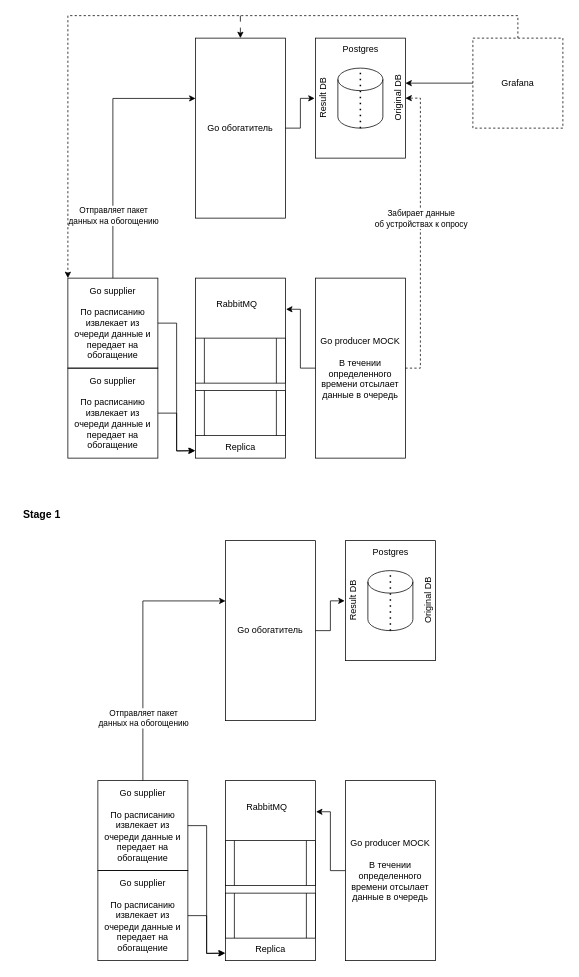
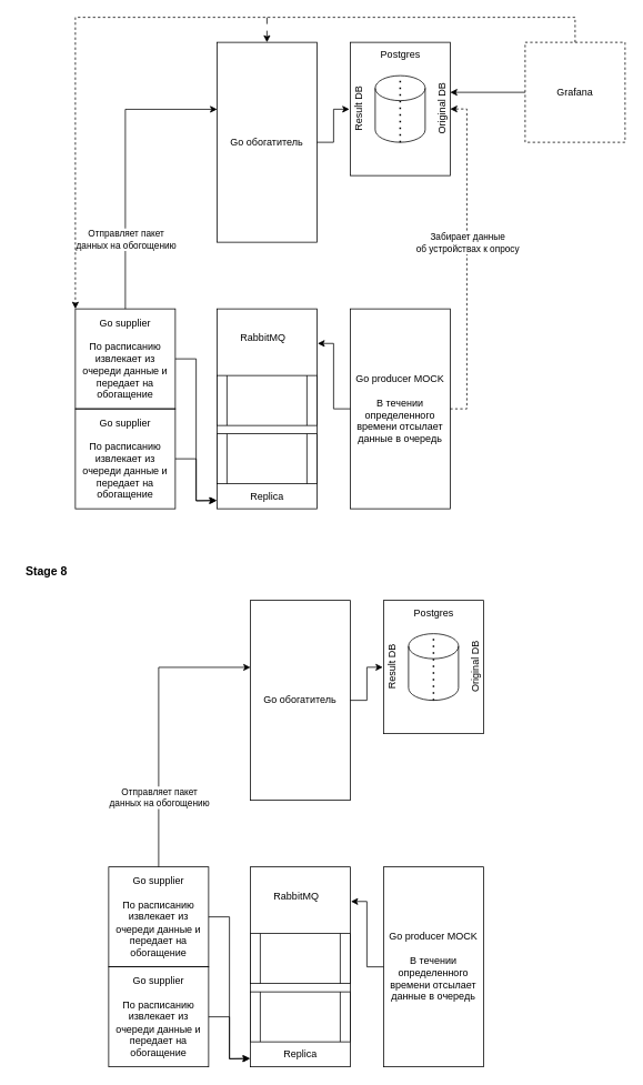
  <mxCell id="0" />
  <mxCell id="1" parent="0" />
  <mxCell id="2" value="" style="shape=cylinder3;whiteSpace=wrap;html=1;boundedLbl=1;backgroundOutline=1;size=15;movable=1;resizable=1;rotatable=1;deletable=1;editable=1;locked=0;connectable=1;" vertex="1" parent="1"><mxGeometry x="450" y="90" width="60" height="80" as="geometry" /></mxCell>
  <mxCell id="3" value="" style="endArrow=none;dashed=1;html=1;dashPattern=1 3;strokeWidth=2;rounded=0;entryX=0.5;entryY=0;entryDx=0;entryDy=0;entryPerimeter=0;movable=1;resizable=1;rotatable=1;deletable=1;editable=1;locked=0;connectable=1;" edge="1" parent="1" target="2"><mxGeometry width="50" height="50" relative="1" as="geometry"><mxPoint x="480" y="170" as="sourcePoint" /><mxPoint x="530" y="260" as="targetPoint" /></mxGeometry></mxCell>
  <mxCell id="4" value="Original DB" style="text;html=1;align=center;verticalAlign=middle;resizable=1;points=[];autosize=1;strokeColor=none;fillColor=none;rotation=-90;movable=1;rotatable=1;deletable=1;editable=1;locked=0;connectable=1;" vertex="1" parent="1"><mxGeometry x="490" y="115" width="80" height="30" as="geometry" /></mxCell>
  <mxCell id="5" value="Result DB" style="text;html=1;align=center;verticalAlign=middle;resizable=1;points=[];autosize=1;strokeColor=none;fillColor=none;rotation=-90;movable=1;rotatable=1;deletable=1;editable=1;locked=0;connectable=1;" vertex="1" parent="1"><mxGeometry x="390" y="115" width="80" height="30" as="geometry" /></mxCell>
  <mxCell id="6" value="Postgres" style="text;html=1;align=center;verticalAlign=middle;resizable=1;points=[];autosize=1;strokeColor=none;fillColor=none;movable=1;rotatable=1;deletable=1;editable=1;locked=0;connectable=1;" vertex="1" parent="1"><mxGeometry x="445" y="50" width="70" height="30" as="geometry" /></mxCell>
  <mxCell id="7" value="" style="rounded=0;whiteSpace=wrap;html=1;fillColor=none;movable=1;resizable=1;rotatable=1;deletable=1;editable=1;locked=0;connectable=1;" vertex="1" parent="1"><mxGeometry x="420" y="50" width="120" height="160" as="geometry" /></mxCell>
  <mxCell id="8" value="" style="rounded=0;whiteSpace=wrap;html=1;fillColor=none;" vertex="1" parent="1"><mxGeometry x="260" y="370" width="120" height="240" as="geometry" /></mxCell>
  <mxCell id="9" value="" style="shape=process;whiteSpace=wrap;html=1;backgroundOutline=1;" vertex="1" parent="1"><mxGeometry x="260" y="450" width="120" height="60" as="geometry" /></mxCell>
  <mxCell id="10" value="" style="shape=process;whiteSpace=wrap;html=1;backgroundOutline=1;" vertex="1" parent="1"><mxGeometry x="260" y="520" width="120" height="60" as="geometry" /></mxCell>
  <mxCell id="11" value="Replica" style="text;html=1;align=center;verticalAlign=middle;resizable=0;points=[];autosize=1;strokeColor=none;fillColor=none;" vertex="1" parent="1"><mxGeometry x="290" y="580" width="60" height="30" as="geometry" /></mxCell>
  <mxCell id="12" value="RabbitMQ" style="text;html=1;align=center;verticalAlign=middle;resizable=0;points=[];autosize=1;strokeColor=none;fillColor=none;" vertex="1" parent="1"><mxGeometry x="275" y="390" width="80" height="30" as="geometry" /></mxCell>
  <mxCell id="13" style="edgeStyle=orthogonalEdgeStyle;rounded=0;orthogonalLoop=1;jettySize=auto;html=1;entryX=1;entryY=0.5;entryDx=0;entryDy=0;exitX=1;exitY=0.5;exitDx=0;exitDy=0;dashed=1;" edge="1" parent="1" source="16" target="7"><mxGeometry relative="1" as="geometry" /></mxCell>
  <mxCell id="14" value="Забирает данные &lt;br&gt;об устройствах к опросу" style="edgeLabel;html=1;align=center;verticalAlign=middle;resizable=0;points=[];" connectable="0" vertex="1" parent="13"><mxGeometry x="0.294" relative="1" as="geometry"><mxPoint y="39" as="offset" /></mxGeometry></mxCell>
  <mxCell id="15" style="edgeStyle=orthogonalEdgeStyle;rounded=0;orthogonalLoop=1;jettySize=auto;html=1;entryX=1.007;entryY=0.173;entryDx=0;entryDy=0;entryPerimeter=0;" edge="1" parent="1" source="16" target="8"><mxGeometry relative="1" as="geometry" /></mxCell>
  <mxCell id="16" value="Go producer MOCK&lt;br&gt;&lt;br&gt;В течении определенного времени отсылает данные в очередь" style="rounded=0;whiteSpace=wrap;html=1;fillColor=none;" vertex="1" parent="1"><mxGeometry x="420" y="370" width="120" height="240" as="geometry" /></mxCell>
  <mxCell id="17" style="edgeStyle=orthogonalEdgeStyle;rounded=0;orthogonalLoop=1;jettySize=auto;html=1;entryX=-0.008;entryY=0.502;entryDx=0;entryDy=0;entryPerimeter=0;" edge="1" parent="1" source="18" target="7"><mxGeometry relative="1" as="geometry" /></mxCell>
  <mxCell id="18" value="Go обогатитель" style="rounded=0;whiteSpace=wrap;html=1;fillColor=none;" vertex="1" parent="1"><mxGeometry x="260" y="50" width="120" height="240" as="geometry" /></mxCell>
  <mxCell id="19" style="edgeStyle=orthogonalEdgeStyle;rounded=0;orthogonalLoop=1;jettySize=auto;html=1;entryX=-0.009;entryY=0.959;entryDx=0;entryDy=0;entryPerimeter=0;" edge="1" parent="1" source="22" target="8"><mxGeometry relative="1" as="geometry"><mxPoint x="240" y="410" as="targetPoint" /></mxGeometry></mxCell>
  <mxCell id="20" style="edgeStyle=orthogonalEdgeStyle;rounded=0;orthogonalLoop=1;jettySize=auto;html=1;entryX=0.002;entryY=0.335;entryDx=0;entryDy=0;entryPerimeter=0;exitX=0.5;exitY=0;exitDx=0;exitDy=0;" edge="1" parent="1" source="22" target="18"><mxGeometry relative="1" as="geometry"><mxPoint x="160" y="130" as="targetPoint" /></mxGeometry></mxCell>
  <mxCell id="21" value="Отправляет пакет &lt;br&gt;данных на обогощению" style="edgeLabel;html=1;align=center;verticalAlign=middle;resizable=0;points=[];" connectable="0" vertex="1" parent="20"><mxGeometry x="-0.118" y="2" relative="1" as="geometry"><mxPoint x="2" y="70" as="offset" /></mxGeometry></mxCell>
  <mxCell id="22" value="Go supplier&lt;br&gt;&lt;br&gt;По расписанию извлекает из очереди данные и передает на обогащение" style="rounded=0;whiteSpace=wrap;html=1;fillColor=none;" vertex="1" parent="1"><mxGeometry x="90" y="370" width="120" height="120" as="geometry" /></mxCell>
  <mxCell id="23" style="edgeStyle=orthogonalEdgeStyle;rounded=0;orthogonalLoop=1;jettySize=auto;html=1;exitX=1;exitY=0.5;exitDx=0;exitDy=0;" edge="1" parent="1" source="24"><mxGeometry relative="1" as="geometry"><mxPoint x="260" y="600" as="targetPoint" /></mxGeometry></mxCell>
  <mxCell id="24" value="Go supplier&lt;br&gt;&lt;br&gt;По расписанию извлекает из очереди данные и передает на обогащение" style="rounded=0;whiteSpace=wrap;html=1;fillColor=none;" vertex="1" parent="1"><mxGeometry x="90" y="490" width="120" height="120" as="geometry" /></mxCell>
  <mxCell id="25" style="edgeStyle=orthogonalEdgeStyle;rounded=0;orthogonalLoop=1;jettySize=auto;html=1;entryX=1;entryY=0.375;entryDx=0;entryDy=0;entryPerimeter=0;" edge="1" parent="1" source="27" target="7"><mxGeometry relative="1" as="geometry" /></mxCell>
  <mxCell id="26" style="edgeStyle=orthogonalEdgeStyle;rounded=0;orthogonalLoop=1;jettySize=auto;html=1;dashed=1;" edge="1" parent="1" source="27"><mxGeometry relative="1" as="geometry"><mxPoint x="90" y="370" as="targetPoint" /><Array as="points"><mxPoint x="690" y="20" /><mxPoint x="90" y="20" /></Array></mxGeometry></mxCell>
  <mxCell id="27" value="Grafana" style="rounded=0;whiteSpace=wrap;html=1;fillColor=none;dashed=1;" vertex="1" parent="1"><mxGeometry x="630" y="50" width="120" height="120" as="geometry" /></mxCell>
  <mxCell id="28" value="" style="edgeStyle=none;orthogonalLoop=1;jettySize=auto;html=1;rounded=0;dashed=1;dashPattern=8 8;" edge="1" parent="1" target="18"><mxGeometry width="100" relative="1" as="geometry"><mxPoint x="320" y="20" as="sourcePoint" /><mxPoint x="100" y="190" as="targetPoint" /><Array as="points" /></mxGeometry></mxCell>
  <mxCell id="29" value="" style="shape=cylinder3;whiteSpace=wrap;html=1;boundedLbl=1;backgroundOutline=1;size=15;movable=1;resizable=1;rotatable=1;deletable=1;editable=1;locked=0;connectable=1;" vertex="1" parent="1"><mxGeometry x="490" y="760" width="60" height="80" as="geometry" /></mxCell>
  <mxCell id="30" value="" style="endArrow=none;dashed=1;html=1;dashPattern=1 3;strokeWidth=2;rounded=0;entryX=0.5;entryY=0;entryDx=0;entryDy=0;entryPerimeter=0;movable=1;resizable=1;rotatable=1;deletable=1;editable=1;locked=0;connectable=1;" edge="1" parent="1" target="29"><mxGeometry width="50" height="50" relative="1" as="geometry"><mxPoint x="520" y="840" as="sourcePoint" /><mxPoint x="570" y="930" as="targetPoint" /></mxGeometry></mxCell>
  <mxCell id="31" value="Original DB" style="text;html=1;align=center;verticalAlign=middle;resizable=1;points=[];autosize=1;strokeColor=none;fillColor=none;rotation=-90;movable=1;rotatable=1;deletable=1;editable=1;locked=0;connectable=1;" vertex="1" parent="1"><mxGeometry x="530" y="785" width="80" height="30" as="geometry" /></mxCell>
  <mxCell id="32" value="Result DB" style="text;html=1;align=center;verticalAlign=middle;resizable=1;points=[];autosize=1;strokeColor=none;fillColor=none;rotation=-90;movable=1;rotatable=1;deletable=1;editable=1;locked=0;connectable=1;" vertex="1" parent="1"><mxGeometry x="430" y="785" width="80" height="30" as="geometry" /></mxCell>
  <mxCell id="33" value="Postgres" style="text;html=1;align=center;verticalAlign=middle;resizable=1;points=[];autosize=1;strokeColor=none;fillColor=none;movable=1;rotatable=1;deletable=1;editable=1;locked=0;connectable=1;" vertex="1" parent="1"><mxGeometry x="485" y="720" width="70" height="30" as="geometry" /></mxCell>
  <mxCell id="34" value="" style="rounded=0;whiteSpace=wrap;html=1;fillColor=none;movable=1;resizable=1;rotatable=1;deletable=1;editable=1;locked=0;connectable=1;" vertex="1" parent="1"><mxGeometry x="460" y="720" width="120" height="160" as="geometry" /></mxCell>
  <mxCell id="35" value="" style="rounded=0;whiteSpace=wrap;html=1;fillColor=none;" vertex="1" parent="1"><mxGeometry x="300" y="1040" width="120" height="240" as="geometry" /></mxCell>
  <mxCell id="36" value="" style="shape=process;whiteSpace=wrap;html=1;backgroundOutline=1;" vertex="1" parent="1"><mxGeometry x="300" y="1120" width="120" height="60" as="geometry" /></mxCell>
  <mxCell id="37" value="" style="shape=process;whiteSpace=wrap;html=1;backgroundOutline=1;" vertex="1" parent="1"><mxGeometry x="300" y="1190" width="120" height="60" as="geometry" /></mxCell>
  <mxCell id="38" value="Replica" style="text;html=1;align=center;verticalAlign=middle;resizable=0;points=[];autosize=1;strokeColor=none;fillColor=none;" vertex="1" parent="1"><mxGeometry x="330" y="1250" width="60" height="30" as="geometry" /></mxCell>
  <mxCell id="39" value="RabbitMQ" style="text;html=1;align=center;verticalAlign=middle;resizable=0;points=[];autosize=1;strokeColor=none;fillColor=none;" vertex="1" parent="1"><mxGeometry x="315" y="1060" width="80" height="30" as="geometry" /></mxCell>
  <mxCell id="40" style="edgeStyle=orthogonalEdgeStyle;rounded=0;orthogonalLoop=1;jettySize=auto;html=1;entryX=1.007;entryY=0.173;entryDx=0;entryDy=0;entryPerimeter=0;" edge="1" parent="1" source="41" target="35"><mxGeometry relative="1" as="geometry" /></mxCell>
  <mxCell id="41" value="Go producer MOCK&lt;br&gt;&lt;br&gt;В течении определенного времени отсылает данные в очередь" style="rounded=0;whiteSpace=wrap;html=1;fillColor=none;" vertex="1" parent="1"><mxGeometry x="460" y="1040" width="120" height="240" as="geometry" /></mxCell>
  <mxCell id="42" style="edgeStyle=orthogonalEdgeStyle;rounded=0;orthogonalLoop=1;jettySize=auto;html=1;entryX=-0.008;entryY=0.502;entryDx=0;entryDy=0;entryPerimeter=0;" edge="1" parent="1" source="43" target="34"><mxGeometry relative="1" as="geometry" /></mxCell>
  <mxCell id="43" value="Go обогатитель" style="rounded=0;whiteSpace=wrap;html=1;fillColor=none;" vertex="1" parent="1"><mxGeometry x="300" y="720" width="120" height="240" as="geometry" /></mxCell>
  <mxCell id="44" style="edgeStyle=orthogonalEdgeStyle;rounded=0;orthogonalLoop=1;jettySize=auto;html=1;entryX=-0.009;entryY=0.959;entryDx=0;entryDy=0;entryPerimeter=0;" edge="1" parent="1" source="47" target="35"><mxGeometry relative="1" as="geometry"><mxPoint x="280" y="1080" as="targetPoint" /></mxGeometry></mxCell>
  <mxCell id="45" style="edgeStyle=orthogonalEdgeStyle;rounded=0;orthogonalLoop=1;jettySize=auto;html=1;entryX=0.002;entryY=0.335;entryDx=0;entryDy=0;entryPerimeter=0;exitX=0.5;exitY=0;exitDx=0;exitDy=0;" edge="1" parent="1" source="47" target="43"><mxGeometry relative="1" as="geometry"><mxPoint x="200" y="800" as="targetPoint" /></mxGeometry></mxCell>
  <mxCell id="46" value="Отправляет пакет &lt;br&gt;данных на обогощению" style="edgeLabel;html=1;align=center;verticalAlign=middle;resizable=0;points=[];" connectable="0" vertex="1" parent="45"><mxGeometry x="-0.118" y="2" relative="1" as="geometry"><mxPoint x="2" y="70" as="offset" /></mxGeometry></mxCell>
  <mxCell id="47" value="Go supplier&lt;br&gt;&lt;br&gt;По расписанию извлекает из очереди данные и передает на обогащение" style="rounded=0;whiteSpace=wrap;html=1;fillColor=none;" vertex="1" parent="1"><mxGeometry x="130" y="1040" width="120" height="120" as="geometry" /></mxCell>
  <mxCell id="48" style="edgeStyle=orthogonalEdgeStyle;rounded=0;orthogonalLoop=1;jettySize=auto;html=1;exitX=1;exitY=0.5;exitDx=0;exitDy=0;" edge="1" parent="1" source="49"><mxGeometry relative="1" as="geometry"><mxPoint x="300" y="1270" as="targetPoint" /></mxGeometry></mxCell>
  <mxCell id="49" value="Go supplier&lt;br&gt;&lt;br&gt;По расписанию извлекает из очереди данные и передает на обогащение" style="rounded=0;whiteSpace=wrap;html=1;fillColor=none;" vertex="1" parent="1"><mxGeometry x="130" y="1160" width="120" height="120" as="geometry" /></mxCell>
- <mxCell id="50" value="&lt;h3&gt;Stage 1&lt;/h3&gt;" style="text;html=1;align=center;verticalAlign=middle;resizable=0;points=[];autosize=1;strokeColor=none;fillColor=none;" vertex="1" parent="1"><mxGeometry x="20" y="655" width="70" height="60" as="geometry" /></mxCell>
+ <mxCell id="50" value="&lt;h3&gt;Stage 8&lt;/h3&gt;" style="text;html=1;align=center;verticalAlign=middle;resizable=0;points=[];autosize=1;strokeColor=none;fillColor=none;" vertex="1" parent="1"><mxGeometry x="20" y="655" width="70" height="60" as="geometry" /></mxCell>
